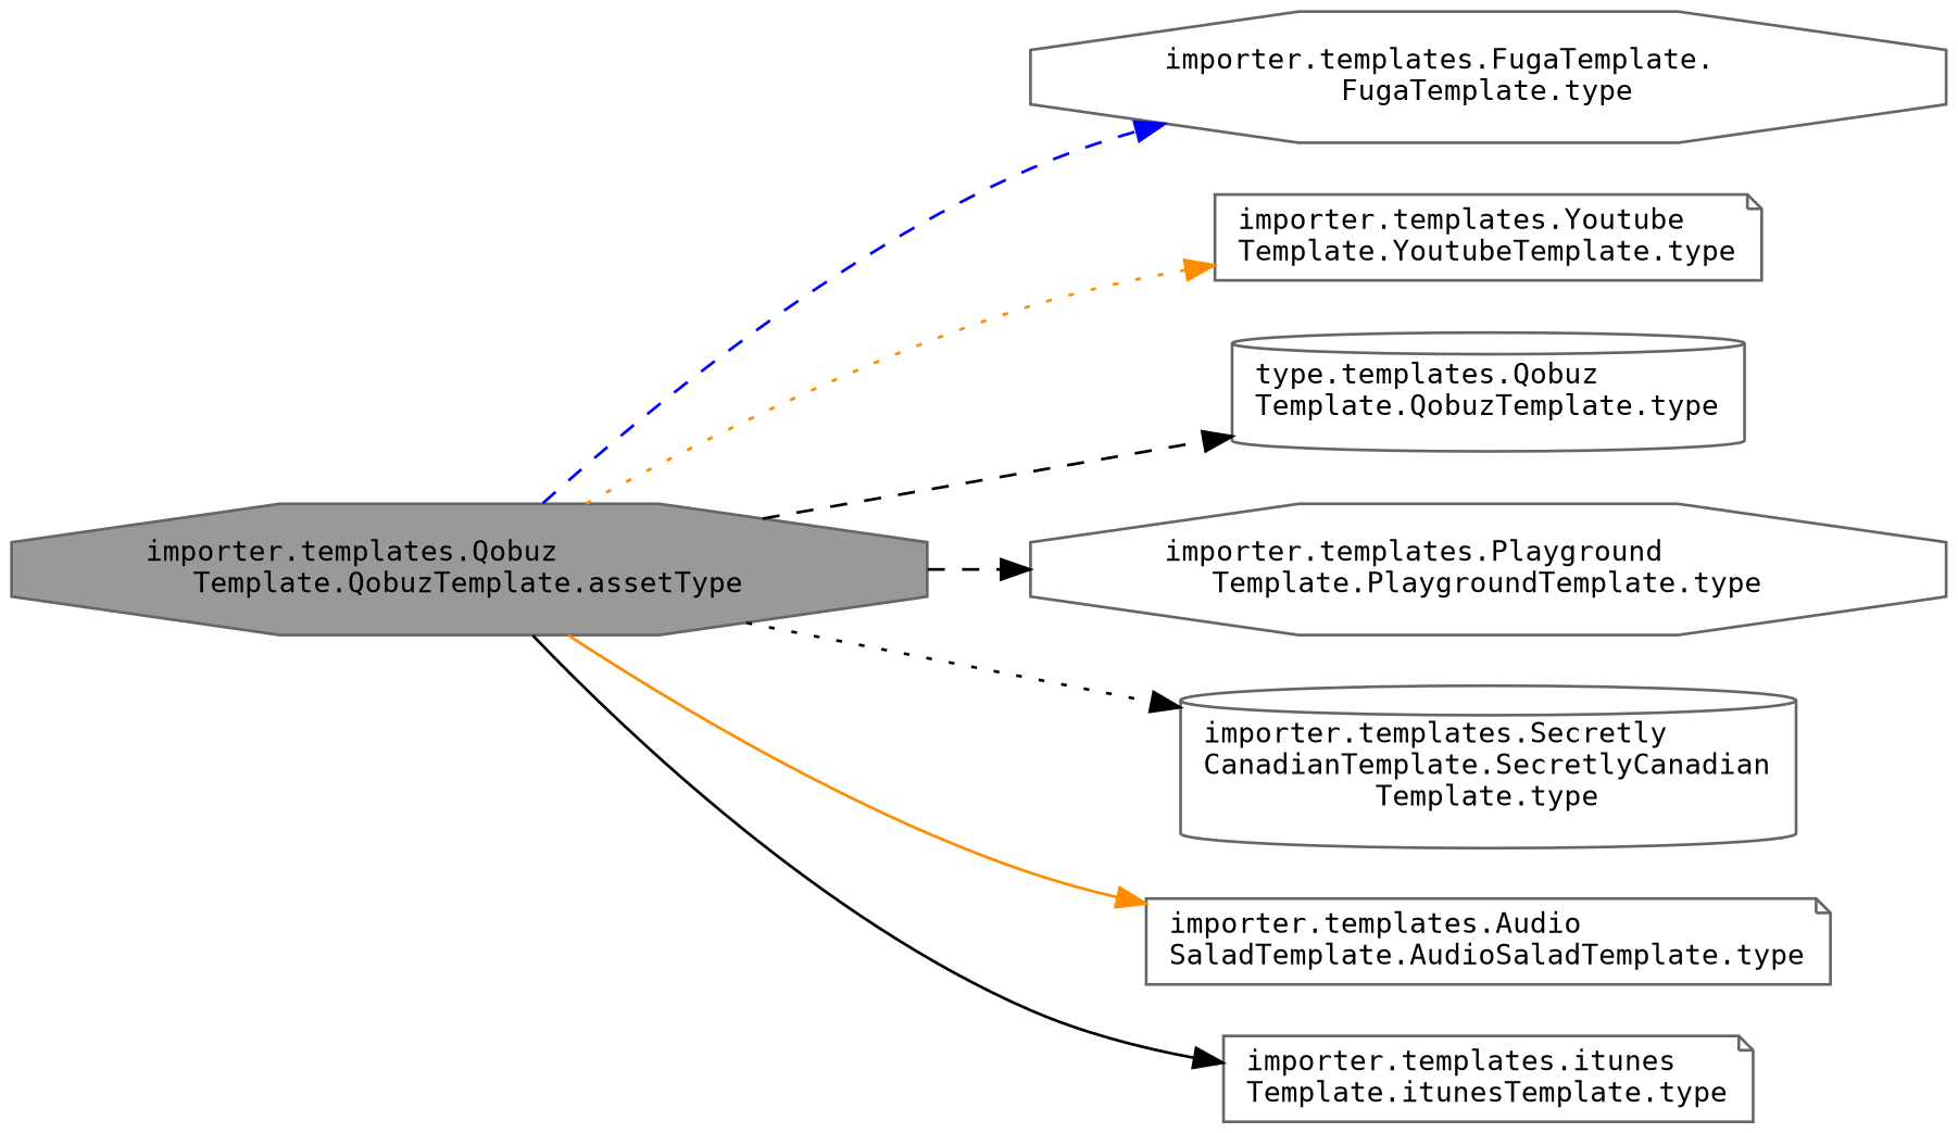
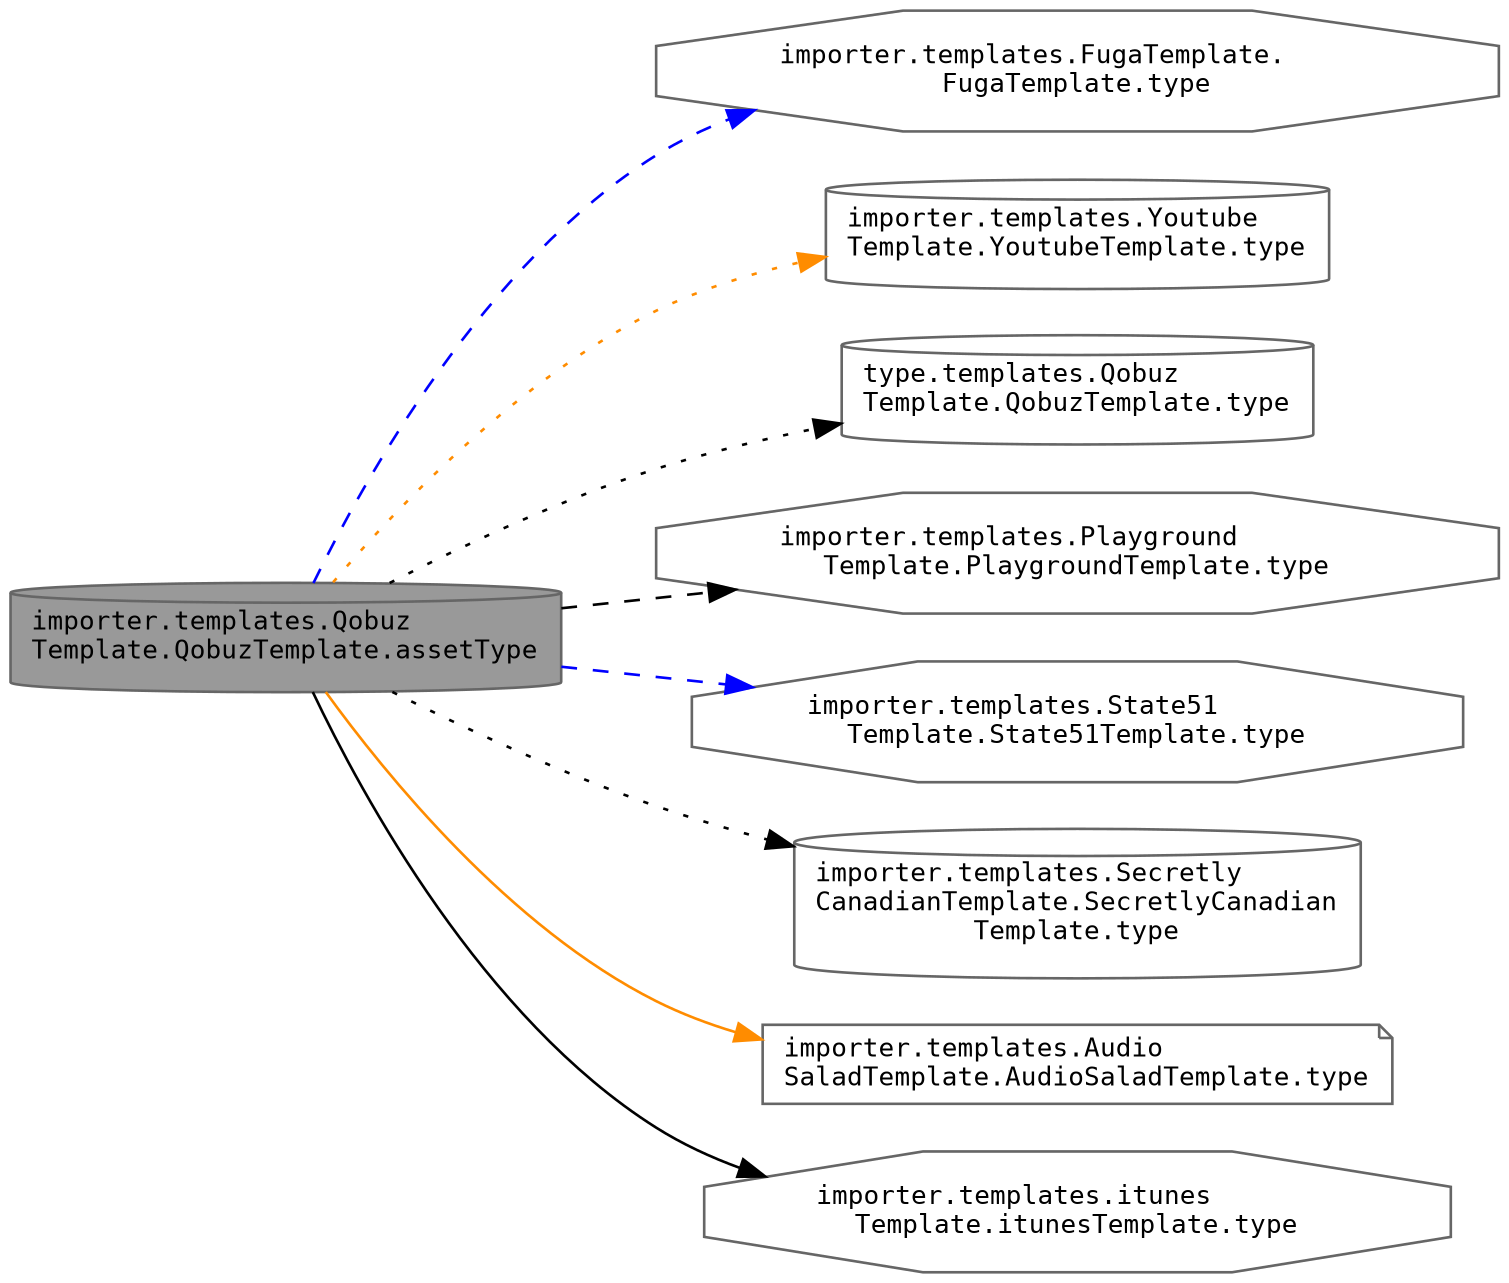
  digraph {
    fontname="DejaVu Sans Mono"
    rankdir=LR
    node [color=grey40 fillcolor=white fontname="DejaVu Sans Mono" fontsize=10 shape=cylinder style=filled]
    edge [color=black fontname="DejaVu Sans Mono" fontsize=10 labelfontname=Helvetica labelfontsize=10 style=dashed]
-   n1 [color=gray40 fillcolor=grey60 fontcolor=black height=0.2 label="importer.templates.Qobuz\lTemplate.QobuzTemplate.assetType" shape=octagon width=0.4]
+   n1 [color=gray40 fillcolor=grey60 fontcolor=black height=0.2 label="importer.templates.Qobuz\lTemplate.QobuzTemplate.assetType" width=0.4]
    n2 [height=0.2 label="importer.templates.FugaTemplate.\lFugaTemplate.type" shape=octagon width=0.4]
-   n3 [height=0.2 label="importer.templates.Youtube\lTemplate.YoutubeTemplate.type" shape=note width=0.4]
+   n3 [height=0.2 label="importer.templates.Youtube\lTemplate.YoutubeTemplate.type" width=0.4]
    n4 [height=0.2 label="type.templates.Qobuz\lTemplate.QobuzTemplate.type" width=0.4]
    n5 [height=0.2 label="importer.templates.Playground\lTemplate.PlaygroundTemplate.type" shape=octagon width=0.4]
+   n6 [height=0.2 label="importer.templates.State51\lTemplate.State51Template.type" shape=octagon width=0.4]
    n7 [height=0.2 label="importer.templates.Secretly\lCanadianTemplate.SecretlyCanadian\lTemplate.type" width=0.4]
    n8 [height=0.2 label="importer.templates.Audio\lSaladTemplate.AudioSaladTemplate.type" shape=note width=0.4]
-   n9 [height=0.2 label="importer.templates.itunes\lTemplate.itunesTemplate.type" shape=note width=0.4]
+   n9 [height=0.2 label="importer.templates.itunes\lTemplate.itunesTemplate.type" shape=octagon width=0.4]
    n1 -> n2 [color=blue]
    n1 -> n3 [color=darkorange style=dotted]
-   n1 -> n4
+   n1 -> n4 [style=dotted]
    n1 -> n5
+   n1 -> n6 [color=blue]
    n1 -> n7 [style=dotted]
    n1 -> n8 [color=darkorange style=solid]
    n1 -> n9 [style=solid]
  }
